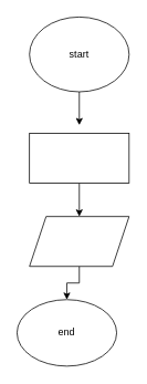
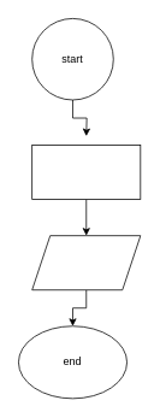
  <mxCell id="0" />
  <mxCell id="1" parent="0" />
  <mxCell id="2" value="" style="edgeStyle=orthogonalEdgeStyle;rounded=0;orthogonalLoop=1;jettySize=auto;html=1;" edge="1" parent="1" source="3"><mxGeometry relative="1" as="geometry"><mxPoint x="95" y="150" as="targetPoint" /></mxGeometry></mxCell>
- <mxCell id="3" value="start" style="ellipse;whiteSpace=wrap;html=1;" vertex="1" parent="1"><mxGeometry x="35" y="20" width="120" height="90" as="geometry" /></mxCell>
+ <mxCell id="3" value="start" style="ellipse;whiteSpace=wrap;html=1;" vertex="1" parent="1"><mxGeometry x="35" y="20" width="90" height="90" as="geometry" /></mxCell>
  <mxCell id="4" value="" style="edgeStyle=orthogonalEdgeStyle;rounded=0;orthogonalLoop=1;jettySize=auto;html=1;" edge="1" parent="1" source="5" target="7"><mxGeometry relative="1" as="geometry" /></mxCell>
  <mxCell id="5" value="" style="rounded=0;whiteSpace=wrap;html=1;" vertex="1" parent="1"><mxGeometry x="35" y="160" width="120" height="60" as="geometry" /></mxCell>
  <mxCell id="6" value="" style="edgeStyle=orthogonalEdgeStyle;rounded=0;orthogonalLoop=1;jettySize=auto;html=1;" edge="1" parent="1" source="7" target="8"><mxGeometry relative="1" as="geometry" /></mxCell>
  <mxCell id="7" value="" style="shape=parallelogram;perimeter=parallelogramPerimeter;whiteSpace=wrap;html=1;fixedSize=1;" vertex="1" parent="1"><mxGeometry x="35" y="260" width="120" height="60" as="geometry" /></mxCell>
  <mxCell id="8" value="end" style="ellipse;whiteSpace=wrap;html=1;" vertex="1" parent="1"><mxGeometry x="20" y="360" width="120" height="80" as="geometry" /></mxCell>
